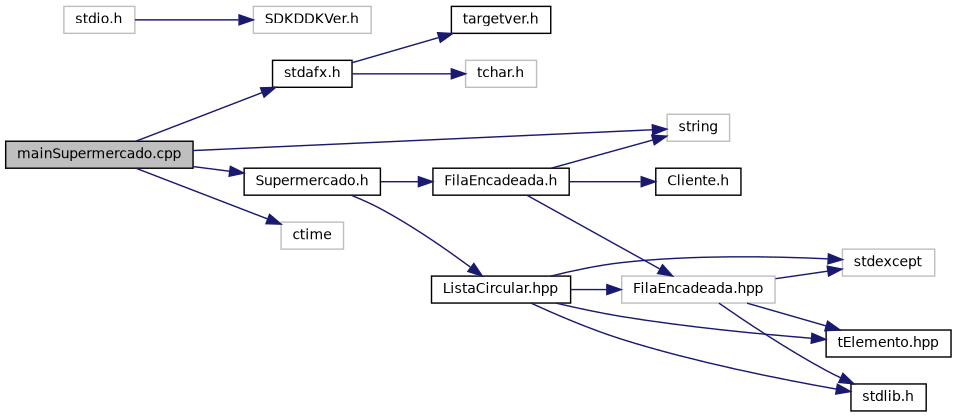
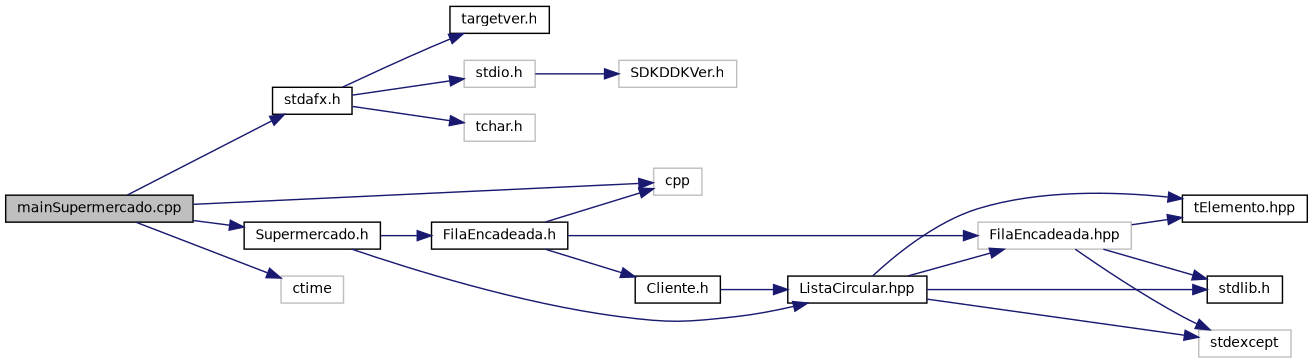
  digraph {
    rankdir=LR
    node [color=black fillcolor=white fontname=Helvetica fontsize=10 shape=record style=filled]
    edge [color=midnightblue fontname=Helvetica fontsize=10 labelfontname=Helvetica labelfontsize=10 style=solid]
    n1 [fillcolor=grey75 fontcolor=black height=0.2 label="mainSupermercado.cpp" width=0.4]
    n2 [height=0.2 label="stdafx.h" width=0.4]
    n3 [height=0.2 label="Supermercado.h" width=0.4]
-   n4 [color=grey75 height=0.2 label=string width=0.4]
+   n4 [color=grey75 height=0.2 label=cpp width=0.4]
    n5 [color=grey75 height=0.2 label=ctime width=0.4]
    n6 [height=0.2 label="targetver.h" width=0.4]
    n7 [color=grey75 height=0.2 label="stdio.h" width=0.4]
    n8 [color=grey75 height=0.2 label="tchar.h" width=0.4]
    n9 [height=0.2 label="FilaEncadeada.h" width=0.4]
    n10 [height=0.2 label="ListaCircular.hpp" width=0.4]
    n11 [color=grey75 height=0.2 label="SDKDDKVer.h" width=0.4]
    n12 [height=0.2 label="Cliente.h" width=0.4]
    n13 [color=grey75 height=0.2 label="FilaEncadeada.hpp" width=0.4]
    n14 [height=0.2 label="stdlib.h" width=0.4]
    n15 [color=grey75 height=0.2 label=stdexcept width=0.4]
    n16 [height=0.2 label="tElemento.hpp" width=0.4]
    n1 -> n2
    n1 -> n3
    n1 -> n4
    n1 -> n5
    n2 -> n6
+   n2 -> n7
    n2 -> n8
    n3 -> n9
    n3 -> n10
    n7 -> n11
    n9 -> n4
    n9 -> n12
    n9 -> n13
    n10 -> n13
    n10 -> n14
    n10 -> n15
    n10 -> n16
+   n12 -> n10
    n13 -> n14
    n13 -> n15
    n13 -> n16
  }
